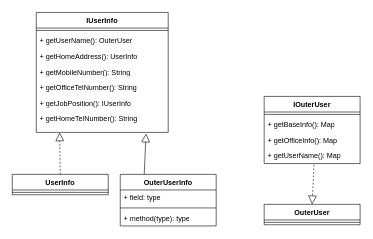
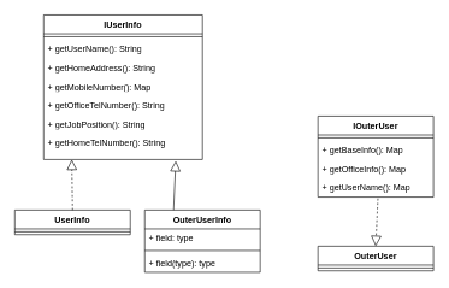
  <mxCell id="0" />
  <mxCell id="1" parent="0" />
  <mxCell id="2" value="IUserInfo" style="swimlane;fontStyle=1;align=center;verticalAlign=top;childLayout=stackLayout;horizontal=1;startSize=26;horizontalStack=0;resizeParent=1;resizeParentMax=0;resizeLast=0;collapsible=1;marginBottom=0;whiteSpace=wrap;html=1;" vertex="1" parent="1"><mxGeometry x="60" y="20" width="220" height="200" as="geometry" /></mxCell>
  <mxCell id="3" value="" style="line;strokeWidth=1;fillColor=none;align=left;verticalAlign=middle;spacingTop=-1;spacingLeft=3;spacingRight=3;rotatable=0;labelPosition=right;points=[];portConstraint=eastwest;strokeColor=inherit;" vertex="1" parent="2"><mxGeometry y="26" width="220" height="8" as="geometry" /></mxCell>
- <mxCell id="4" value="+ getUserName(): OuterUser" style="text;strokeColor=none;fillColor=none;align=left;verticalAlign=top;spacingLeft=4;spacingRight=4;overflow=hidden;rotatable=0;points=[[0,0.5],[1,0.5]];portConstraint=eastwest;whiteSpace=wrap;html=1;" vertex="1" parent="2"><mxGeometry y="34" width="220" height="26" as="geometry" /></mxCell>
- <mxCell id="5" value="+ getHomeAddress(): UserInfo" style="text;strokeColor=none;fillColor=none;align=left;verticalAlign=top;spacingLeft=4;spacingRight=4;overflow=hidden;rotatable=0;points=[[0,0.5],[1,0.5]];portConstraint=eastwest;whiteSpace=wrap;html=1;" vertex="1" parent="2"><mxGeometry y="60" width="220" height="26" as="geometry" /></mxCell>
- <mxCell id="6" value="+ getMobileNumber(): String" style="text;strokeColor=none;fillColor=none;align=left;verticalAlign=top;spacingLeft=4;spacingRight=4;overflow=hidden;rotatable=0;points=[[0,0.5],[1,0.5]];portConstraint=eastwest;whiteSpace=wrap;html=1;" vertex="1" parent="2"><mxGeometry y="86" width="220" height="26" as="geometry" /></mxCell>
+ <mxCell id="4" value="+ getUserName(): String" style="text;strokeColor=none;fillColor=none;align=left;verticalAlign=top;spacingLeft=4;spacingRight=4;overflow=hidden;rotatable=0;points=[[0,0.5],[1,0.5]];portConstraint=eastwest;whiteSpace=wrap;html=1;" vertex="1" parent="2"><mxGeometry y="34" width="220" height="26" as="geometry" /></mxCell>
+ <mxCell id="5" value="+ getHomeAddress(): String" style="text;strokeColor=none;fillColor=none;align=left;verticalAlign=top;spacingLeft=4;spacingRight=4;overflow=hidden;rotatable=0;points=[[0,0.5],[1,0.5]];portConstraint=eastwest;whiteSpace=wrap;html=1;" vertex="1" parent="2"><mxGeometry y="60" width="220" height="26" as="geometry" /></mxCell>
+ <mxCell id="6" value="+ getMobileNumber(): Map" style="text;strokeColor=none;fillColor=none;align=left;verticalAlign=top;spacingLeft=4;spacingRight=4;overflow=hidden;rotatable=0;points=[[0,0.5],[1,0.5]];portConstraint=eastwest;whiteSpace=wrap;html=1;" vertex="1" parent="2"><mxGeometry y="86" width="220" height="26" as="geometry" /></mxCell>
  <mxCell id="7" value="+ getOfficeTelNumber(): String" style="text;strokeColor=none;fillColor=none;align=left;verticalAlign=top;spacingLeft=4;spacingRight=4;overflow=hidden;rotatable=0;points=[[0,0.5],[1,0.5]];portConstraint=eastwest;whiteSpace=wrap;html=1;" vertex="1" parent="2"><mxGeometry y="112" width="220" height="26" as="geometry" /></mxCell>
- <mxCell id="8" value="+ getJobPosition(): IUserInfo" style="text;strokeColor=none;fillColor=none;align=left;verticalAlign=top;spacingLeft=4;spacingRight=4;overflow=hidden;rotatable=0;points=[[0,0.5],[1,0.5]];portConstraint=eastwest;whiteSpace=wrap;html=1;" vertex="1" parent="2"><mxGeometry y="138" width="220" height="26" as="geometry" /></mxCell>
+ <mxCell id="8" value="+ getJobPosition(): String" style="text;strokeColor=none;fillColor=none;align=left;verticalAlign=top;spacingLeft=4;spacingRight=4;overflow=hidden;rotatable=0;points=[[0,0.5],[1,0.5]];portConstraint=eastwest;whiteSpace=wrap;html=1;" vertex="1" parent="2"><mxGeometry y="138" width="220" height="26" as="geometry" /></mxCell>
  <mxCell id="9" value="+ getHomeTelNumber(): String" style="text;strokeColor=none;fillColor=none;align=left;verticalAlign=top;spacingLeft=4;spacingRight=4;overflow=hidden;rotatable=0;points=[[0,0.5],[1,0.5]];portConstraint=eastwest;whiteSpace=wrap;html=1;" vertex="1" parent="2"><mxGeometry y="164" width="220" height="36" as="geometry" /></mxCell>
  <mxCell id="10" value="UserInfo" style="swimlane;fontStyle=1;align=center;verticalAlign=top;childLayout=stackLayout;horizontal=1;startSize=26;horizontalStack=0;resizeParent=1;resizeParentMax=0;resizeLast=0;collapsible=1;marginBottom=0;whiteSpace=wrap;html=1;" vertex="1" parent="1"><mxGeometry x="20" y="290" width="160" height="34" as="geometry" /></mxCell>
  <mxCell id="11" value="" style="line;strokeWidth=1;fillColor=none;align=left;verticalAlign=middle;spacingTop=-1;spacingLeft=3;spacingRight=3;rotatable=0;labelPosition=right;points=[];portConstraint=eastwest;strokeColor=inherit;" vertex="1" parent="10"><mxGeometry y="26" width="160" height="8" as="geometry" /></mxCell>
  <mxCell id="12" value="" style="endArrow=block;dashed=1;endFill=0;endSize=12;html=1;rounded=0;exitX=0.5;exitY=0;exitDx=0;exitDy=0;entryX=0.495;entryY=1;entryDx=0;entryDy=0;entryPerimeter=0;" edge="1" parent="1" source="10"><mxGeometry width="160" relative="1" as="geometry"><mxPoint x="110" y="220" as="sourcePoint" /><mxPoint x="98.9" y="220" as="targetPoint" /></mxGeometry></mxCell>
  <mxCell id="13" value="IOuterUser" style="swimlane;fontStyle=1;align=center;verticalAlign=top;childLayout=stackLayout;horizontal=1;startSize=26;horizontalStack=0;resizeParent=1;resizeParentMax=0;resizeLast=0;collapsible=1;marginBottom=0;whiteSpace=wrap;html=1;" vertex="1" parent="1"><mxGeometry x="440" y="160" width="160" height="112" as="geometry" /></mxCell>
  <mxCell id="14" value="" style="line;strokeWidth=1;fillColor=none;align=left;verticalAlign=middle;spacingTop=-1;spacingLeft=3;spacingRight=3;rotatable=0;labelPosition=right;points=[];portConstraint=eastwest;strokeColor=inherit;" vertex="1" parent="13"><mxGeometry y="26" width="160" height="8" as="geometry" /></mxCell>
  <mxCell id="15" value="+ getBaseInfo(): Map" style="text;strokeColor=none;fillColor=none;align=left;verticalAlign=top;spacingLeft=4;spacingRight=4;overflow=hidden;rotatable=0;points=[[0,0.5],[1,0.5]];portConstraint=eastwest;whiteSpace=wrap;html=1;" vertex="1" parent="13"><mxGeometry y="34" width="160" height="26" as="geometry" /></mxCell>
  <mxCell id="16" value="+ getOfficeInfo(): Map" style="text;strokeColor=none;fillColor=none;align=left;verticalAlign=top;spacingLeft=4;spacingRight=4;overflow=hidden;rotatable=0;points=[[0,0.5],[1,0.5]];portConstraint=eastwest;whiteSpace=wrap;html=1;" vertex="1" parent="13"><mxGeometry y="60" width="160" height="26" as="geometry" /></mxCell>
  <mxCell id="17" value="+ getUserName(): Map" style="text;strokeColor=none;fillColor=none;align=left;verticalAlign=top;spacingLeft=4;spacingRight=4;overflow=hidden;rotatable=0;points=[[0,0.5],[1,0.5]];portConstraint=eastwest;whiteSpace=wrap;html=1;" vertex="1" parent="13"><mxGeometry y="86" width="160" height="26" as="geometry" /></mxCell>
  <mxCell id="18" value="" style="endArrow=block;dashed=1;endFill=0;endSize=12;html=1;rounded=0;exitX=0.519;exitY=1.077;exitDx=0;exitDy=0;exitPerimeter=0;" edge="1" parent="1" source="17"><mxGeometry width="160" relative="1" as="geometry"><mxPoint x="440" y="250" as="sourcePoint" /><mxPoint x="520" y="340" as="targetPoint" /></mxGeometry></mxCell>
  <mxCell id="19" value="OuterUser" style="swimlane;fontStyle=1;align=center;verticalAlign=top;childLayout=stackLayout;horizontal=1;startSize=26;horizontalStack=0;resizeParent=1;resizeParentMax=0;resizeLast=0;collapsible=1;marginBottom=0;whiteSpace=wrap;html=1;" vertex="1" parent="1"><mxGeometry x="440" y="340" width="160" height="34" as="geometry" /></mxCell>
  <mxCell id="20" value="" style="line;strokeWidth=1;fillColor=none;align=left;verticalAlign=middle;spacingTop=-1;spacingLeft=3;spacingRight=3;rotatable=0;labelPosition=right;points=[];portConstraint=eastwest;strokeColor=inherit;" vertex="1" parent="19"><mxGeometry y="26" width="160" height="8" as="geometry" /></mxCell>
  <mxCell id="21" value="OuterUserInfo" style="swimlane;fontStyle=1;align=center;verticalAlign=top;childLayout=stackLayout;horizontal=1;startSize=26;horizontalStack=0;resizeParent=1;resizeParentMax=0;resizeLast=0;collapsible=1;marginBottom=0;whiteSpace=wrap;html=1;" vertex="1" parent="1"><mxGeometry x="200" y="290" width="160" height="86" as="geometry" /></mxCell>
  <mxCell id="22" value="+ field: type" style="text;strokeColor=none;fillColor=none;align=left;verticalAlign=top;spacingLeft=4;spacingRight=4;overflow=hidden;rotatable=0;points=[[0,0.5],[1,0.5]];portConstraint=eastwest;whiteSpace=wrap;html=1;" vertex="1" parent="21"><mxGeometry y="26" width="160" height="26" as="geometry" /></mxCell>
  <mxCell id="23" value="" style="line;strokeWidth=1;fillColor=none;align=left;verticalAlign=middle;spacingTop=-1;spacingLeft=3;spacingRight=3;rotatable=0;labelPosition=right;points=[];portConstraint=eastwest;strokeColor=inherit;" vertex="1" parent="21"><mxGeometry y="52" width="160" height="8" as="geometry" /></mxCell>
- <mxCell id="24" value="+ method(type): type" style="text;strokeColor=none;fillColor=none;align=left;verticalAlign=top;spacingLeft=4;spacingRight=4;overflow=hidden;rotatable=0;points=[[0,0.5],[1,0.5]];portConstraint=eastwest;whiteSpace=wrap;html=1;" vertex="1" parent="21"><mxGeometry y="60" width="160" height="26" as="geometry" /></mxCell>
+ <mxCell id="24" value="+ field(type): type" style="text;strokeColor=none;fillColor=none;align=left;verticalAlign=top;spacingLeft=4;spacingRight=4;overflow=hidden;rotatable=0;points=[[0,0.5],[1,0.5]];portConstraint=eastwest;whiteSpace=wrap;html=1;" vertex="1" parent="21"><mxGeometry y="60" width="160" height="26" as="geometry" /></mxCell>
  <mxCell id="25" value="" style="endArrow=block;dashed=0;endFill=0;endSize=12;html=1;rounded=0;exitX=0.25;exitY=0;exitDx=0;exitDy=0;entryX=0.832;entryY=1.056;entryDx=0;entryDy=0;entryPerimeter=0;" edge="1" parent="1" source="21" target="9"><mxGeometry width="160" relative="1" as="geometry"><mxPoint x="210" y="200" as="sourcePoint" /><mxPoint x="242" y="210" as="targetPoint" /></mxGeometry></mxCell>
